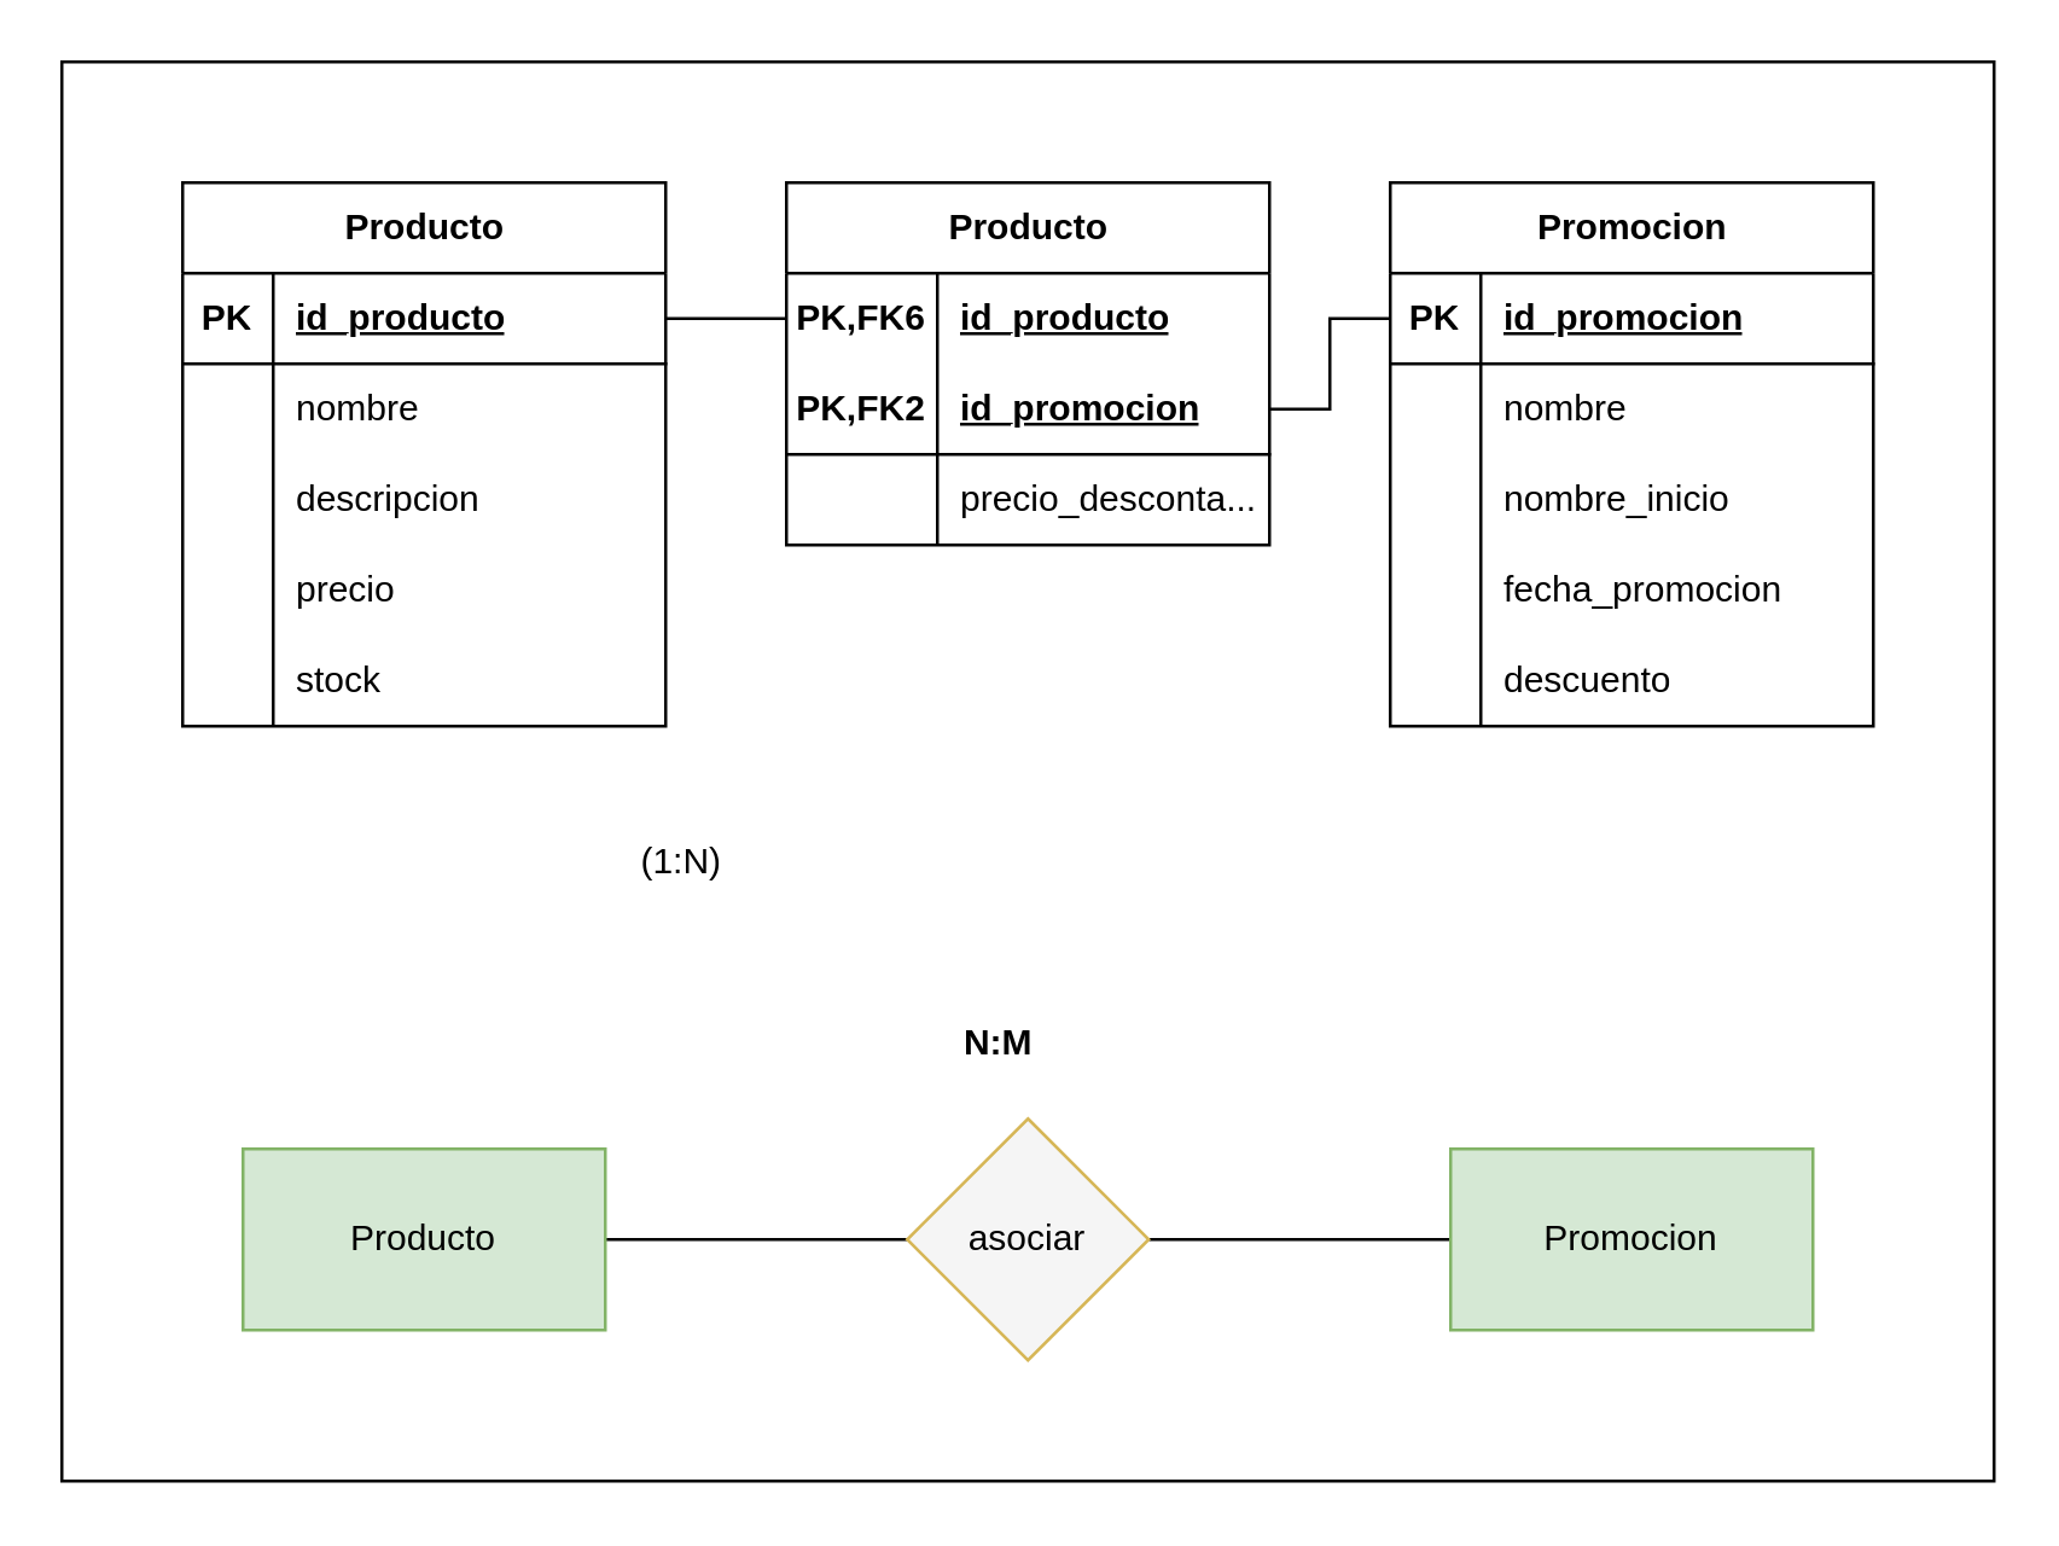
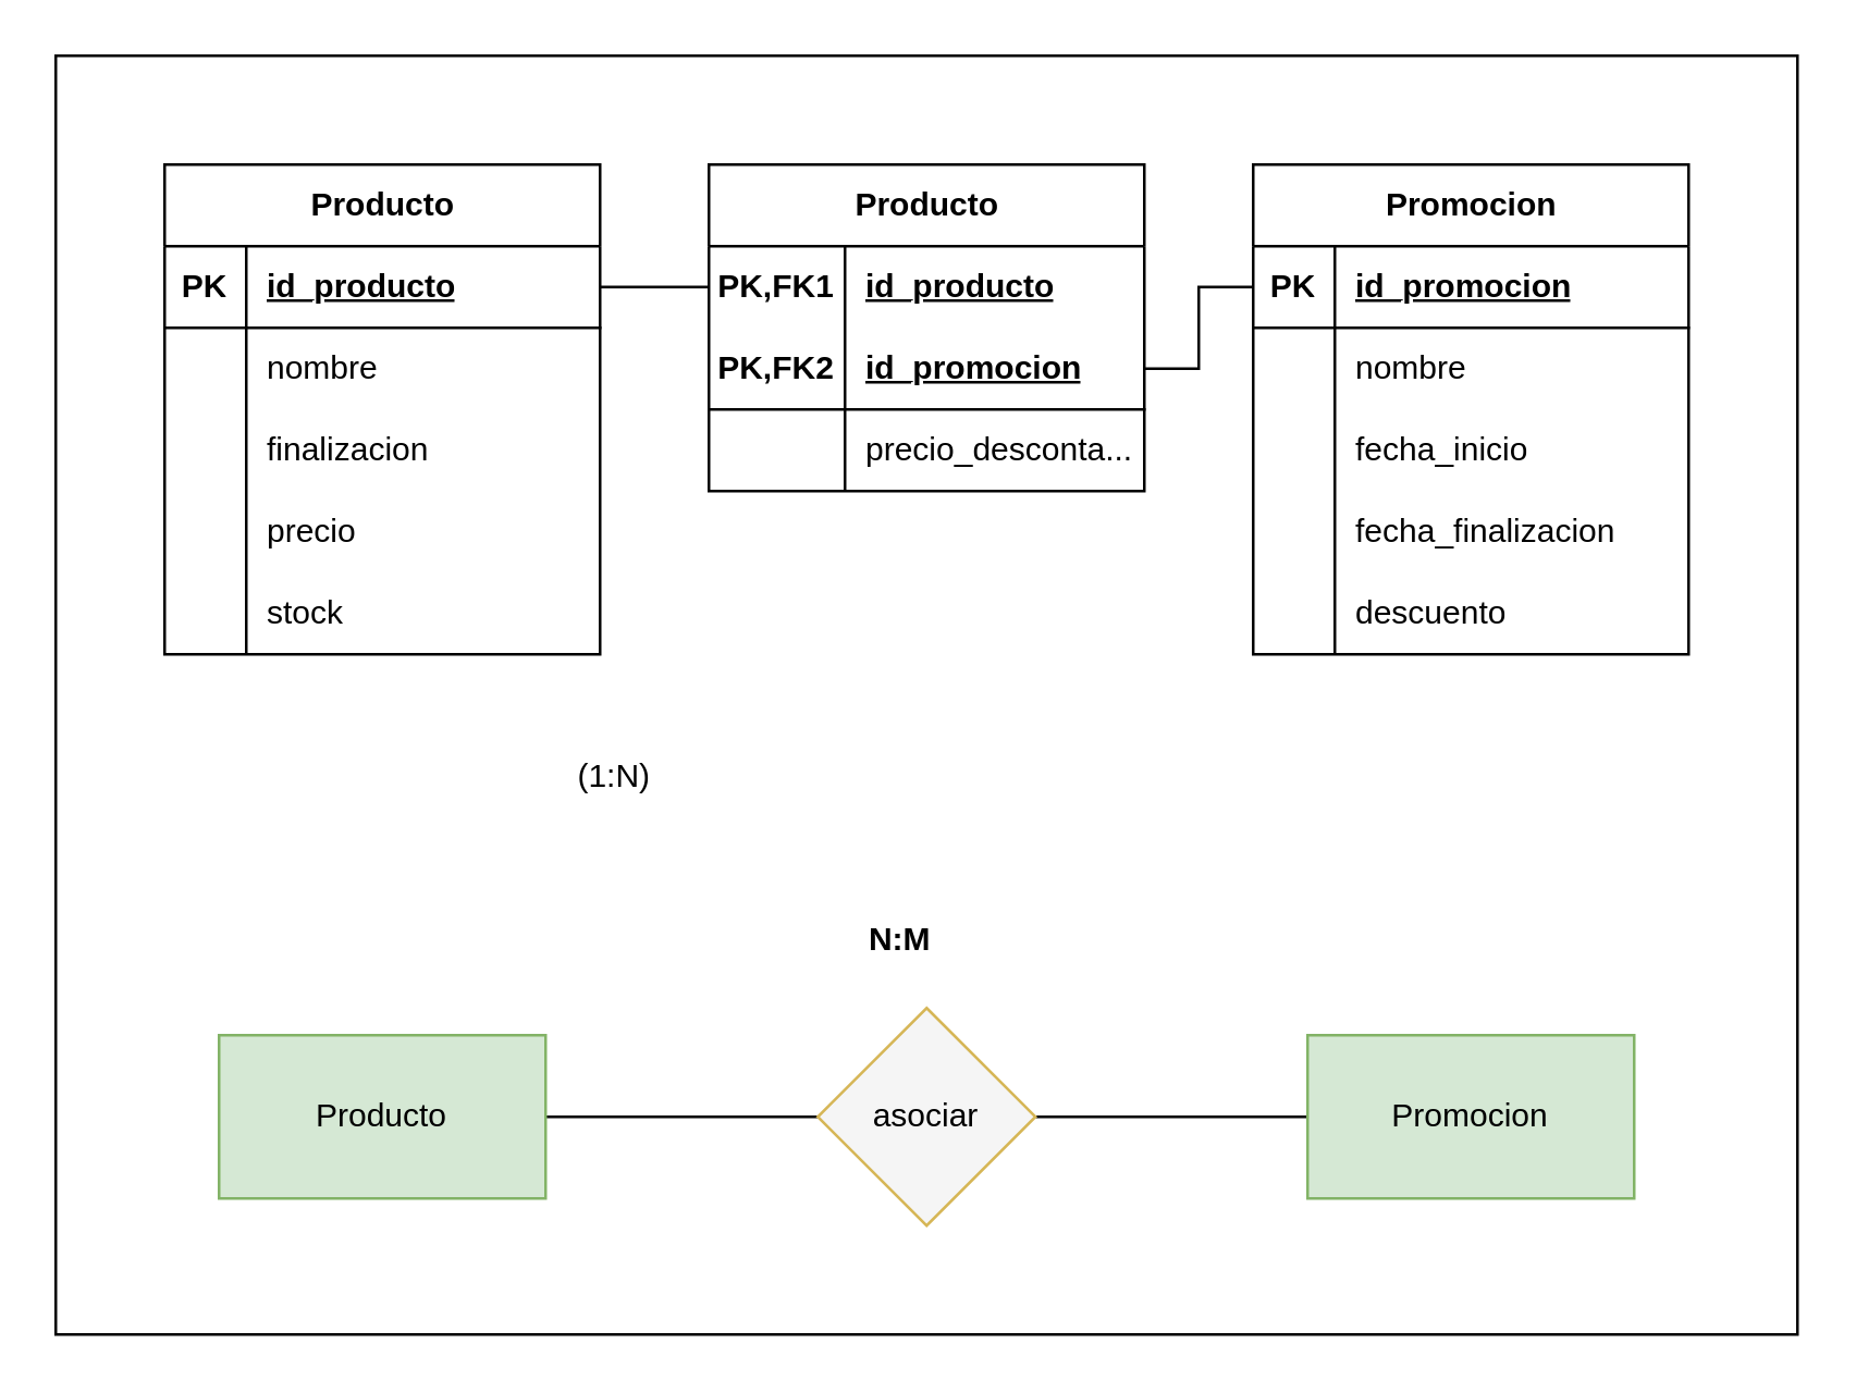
  <mxCell id="0" />
  <mxCell id="1" parent="0" />
  <mxCell id="2" value="" style="group" vertex="1" connectable="0" parent="1"><mxGeometry width="640" height="470" as="geometry" x="20" y="20" /></mxCell>
  <mxCell id="3" value="" style="rounded=0;whiteSpace=wrap;html=1;" vertex="1" parent="2"><mxGeometry width="640" height="470" as="geometry" /></mxCell>
  <mxCell id="4" style="edgeStyle=orthogonalEdgeStyle;rounded=0;orthogonalLoop=1;jettySize=auto;html=1;exitX=1;exitY=0.5;exitDx=0;exitDy=0;entryX=0;entryY=0.5;entryDx=0;entryDy=0;endArrow=none;startFill=0;" edge="1" parent="2" source="6" target="8"><mxGeometry relative="1" as="geometry" /></mxCell>
  <mxCell id="5" style="edgeStyle=orthogonalEdgeStyle;rounded=0;orthogonalLoop=1;jettySize=auto;html=1;exitX=0;exitY=0.5;exitDx=0;exitDy=0;entryX=1;entryY=0.5;entryDx=0;entryDy=0;endArrow=none;startFill=0;" edge="1" parent="2" source="6" target="7"><mxGeometry relative="1" as="geometry" /></mxCell>
  <mxCell id="6" value="asociar" style="rhombus;whiteSpace=wrap;html=1;fillColor=#f5f5f5;strokeColor=#d6b656;" vertex="1" parent="2"><mxGeometry x="280" y="350" width="80" height="80" as="geometry" /></mxCell>
  <mxCell id="7" value="Producto" style="rounded=0;whiteSpace=wrap;html=1;fillColor=#d5e8d4;strokeColor=#82b366;" vertex="1" parent="2"><mxGeometry x="60" y="360" width="120" height="60" as="geometry" /></mxCell>
  <mxCell id="8" value="Promocion" style="rounded=0;whiteSpace=wrap;html=1;fillColor=#d5e8d4;strokeColor=#82b366;" vertex="1" parent="2"><mxGeometry x="460" y="360" width="120" height="60" as="geometry" /></mxCell>
  <mxCell id="9" value="(1:N)" style="text;html=1;align=center;verticalAlign=middle;resizable=0;points=[];autosize=1;strokeColor=none;fillColor=none;" vertex="1" parent="2"><mxGeometry x="180" y="250" width="50" height="30" as="geometry" /></mxCell>
  <mxCell id="10" value="N:M" style="text;html=1;align=center;verticalAlign=middle;resizable=0;points=[];autosize=1;strokeColor=none;fillColor=none;fontStyle=1" vertex="1" parent="2"><mxGeometry x="285" y="310" width="50" height="30" as="geometry" /></mxCell>
  <mxCell id="11" value="Producto" style="shape=table;startSize=30;container=1;collapsible=1;childLayout=tableLayout;fixedRows=1;rowLines=0;fontStyle=1;align=center;resizeLast=1;html=1;" vertex="1" parent="2"><mxGeometry x="40" y="40" width="160" height="180" as="geometry" /></mxCell>
  <mxCell id="12" value="" style="shape=tableRow;horizontal=0;startSize=0;swimlaneHead=0;swimlaneBody=0;fillColor=none;collapsible=0;dropTarget=0;points=[[0,0.5],[1,0.5]];portConstraint=eastwest;top=0;left=0;right=0;bottom=1;" vertex="1" parent="11"><mxGeometry y="30" width="160" height="30" as="geometry" /></mxCell>
  <mxCell id="13" value="PK" style="shape=partialRectangle;connectable=0;fillColor=none;top=0;left=0;bottom=0;right=0;fontStyle=1;overflow=hidden;whiteSpace=wrap;html=1;" vertex="1" parent="12"><mxGeometry width="30" height="30" as="geometry"><mxRectangle width="30" height="30" as="alternateBounds" /></mxGeometry></mxCell>
  <mxCell id="14" value="id_producto" style="shape=partialRectangle;connectable=0;fillColor=none;top=0;left=0;bottom=0;right=0;align=left;spacingLeft=6;fontStyle=5;overflow=hidden;whiteSpace=wrap;html=1;" vertex="1" parent="12"><mxGeometry x="30" width="130" height="30" as="geometry"><mxRectangle width="130" height="30" as="alternateBounds" /></mxGeometry></mxCell>
  <mxCell id="15" value="" style="shape=tableRow;horizontal=0;startSize=0;swimlaneHead=0;swimlaneBody=0;fillColor=none;collapsible=0;dropTarget=0;points=[[0,0.5],[1,0.5]];portConstraint=eastwest;top=0;left=0;right=0;bottom=0;" vertex="1" parent="11"><mxGeometry y="60" width="160" height="30" as="geometry" /></mxCell>
  <mxCell id="16" value="" style="shape=partialRectangle;connectable=0;fillColor=none;top=0;left=0;bottom=0;right=0;editable=1;overflow=hidden;whiteSpace=wrap;html=1;" vertex="1" parent="15"><mxGeometry width="30" height="30" as="geometry"><mxRectangle width="30" height="30" as="alternateBounds" /></mxGeometry></mxCell>
  <mxCell id="17" value="nombre&lt;span style=&quot;white-space: pre;&quot;&gt;&#09;&lt;/span&gt;" style="shape=partialRectangle;connectable=0;fillColor=none;top=0;left=0;bottom=0;right=0;align=left;spacingLeft=6;overflow=hidden;whiteSpace=wrap;html=1;" vertex="1" parent="15"><mxGeometry x="30" width="130" height="30" as="geometry"><mxRectangle width="130" height="30" as="alternateBounds" /></mxGeometry></mxCell>
  <mxCell id="18" value="" style="shape=tableRow;horizontal=0;startSize=0;swimlaneHead=0;swimlaneBody=0;fillColor=none;collapsible=0;dropTarget=0;points=[[0,0.5],[1,0.5]];portConstraint=eastwest;top=0;left=0;right=0;bottom=0;" vertex="1" parent="11"><mxGeometry y="90" width="160" height="30" as="geometry" /></mxCell>
  <mxCell id="19" value="" style="shape=partialRectangle;connectable=0;fillColor=none;top=0;left=0;bottom=0;right=0;editable=1;overflow=hidden;whiteSpace=wrap;html=1;" vertex="1" parent="18"><mxGeometry width="30" height="30" as="geometry"><mxRectangle width="30" height="30" as="alternateBounds" /></mxGeometry></mxCell>
- <mxCell id="20" value="descripcion" style="shape=partialRectangle;connectable=0;fillColor=none;top=0;left=0;bottom=0;right=0;align=left;spacingLeft=6;overflow=hidden;whiteSpace=wrap;html=1;" vertex="1" parent="18"><mxGeometry x="30" width="130" height="30" as="geometry"><mxRectangle width="130" height="30" as="alternateBounds" /></mxGeometry></mxCell>
+ <mxCell id="20" value="finalizacion" style="shape=partialRectangle;connectable=0;fillColor=none;top=0;left=0;bottom=0;right=0;align=left;spacingLeft=6;overflow=hidden;whiteSpace=wrap;html=1;" vertex="1" parent="18"><mxGeometry x="30" width="130" height="30" as="geometry"><mxRectangle width="130" height="30" as="alternateBounds" /></mxGeometry></mxCell>
  <mxCell id="21" value="" style="shape=tableRow;horizontal=0;startSize=0;swimlaneHead=0;swimlaneBody=0;fillColor=none;collapsible=0;dropTarget=0;points=[[0,0.5],[1,0.5]];portConstraint=eastwest;top=0;left=0;right=0;bottom=0;" vertex="1" parent="11"><mxGeometry y="120" width="160" height="30" as="geometry" /></mxCell>
  <mxCell id="22" value="" style="shape=partialRectangle;connectable=0;fillColor=none;top=0;left=0;bottom=0;right=0;editable=1;overflow=hidden;whiteSpace=wrap;html=1;" vertex="1" parent="21"><mxGeometry width="30" height="30" as="geometry"><mxRectangle width="30" height="30" as="alternateBounds" /></mxGeometry></mxCell>
  <mxCell id="23" value="precio" style="shape=partialRectangle;connectable=0;fillColor=none;top=0;left=0;bottom=0;right=0;align=left;spacingLeft=6;overflow=hidden;whiteSpace=wrap;html=1;" vertex="1" parent="21"><mxGeometry x="30" width="130" height="30" as="geometry"><mxRectangle width="130" height="30" as="alternateBounds" /></mxGeometry></mxCell>
  <mxCell id="24" value="" style="shape=tableRow;horizontal=0;startSize=0;swimlaneHead=0;swimlaneBody=0;fillColor=none;collapsible=0;dropTarget=0;points=[[0,0.5],[1,0.5]];portConstraint=eastwest;top=0;left=0;right=0;bottom=0;" vertex="1" parent="11"><mxGeometry y="150" width="160" height="30" as="geometry" /></mxCell>
  <mxCell id="25" value="" style="shape=partialRectangle;connectable=0;fillColor=none;top=0;left=0;bottom=0;right=0;editable=1;overflow=hidden;whiteSpace=wrap;html=1;" vertex="1" parent="24"><mxGeometry width="30" height="30" as="geometry"><mxRectangle width="30" height="30" as="alternateBounds" /></mxGeometry></mxCell>
  <mxCell id="26" value="stock" style="shape=partialRectangle;connectable=0;fillColor=none;top=0;left=0;bottom=0;right=0;align=left;spacingLeft=6;overflow=hidden;whiteSpace=wrap;html=1;" vertex="1" parent="24"><mxGeometry x="30" width="130" height="30" as="geometry"><mxRectangle width="130" height="30" as="alternateBounds" /></mxGeometry></mxCell>
  <mxCell id="27" value="Promocion" style="shape=table;startSize=30;container=1;collapsible=1;childLayout=tableLayout;fixedRows=1;rowLines=0;fontStyle=1;align=center;resizeLast=1;html=1;" vertex="1" parent="2"><mxGeometry x="440" y="40" width="160" height="180" as="geometry" /></mxCell>
  <mxCell id="28" value="" style="shape=tableRow;horizontal=0;startSize=0;swimlaneHead=0;swimlaneBody=0;fillColor=none;collapsible=0;dropTarget=0;points=[[0,0.5],[1,0.5]];portConstraint=eastwest;top=0;left=0;right=0;bottom=1;" vertex="1" parent="27"><mxGeometry y="30" width="160" height="30" as="geometry" /></mxCell>
  <mxCell id="29" value="PK" style="shape=partialRectangle;connectable=0;fillColor=none;top=0;left=0;bottom=0;right=0;fontStyle=1;overflow=hidden;whiteSpace=wrap;html=1;" vertex="1" parent="28"><mxGeometry width="30" height="30" as="geometry"><mxRectangle width="30" height="30" as="alternateBounds" /></mxGeometry></mxCell>
  <mxCell id="30" value="id_promocion" style="shape=partialRectangle;connectable=0;fillColor=none;top=0;left=0;bottom=0;right=0;align=left;spacingLeft=6;fontStyle=5;overflow=hidden;whiteSpace=wrap;html=1;" vertex="1" parent="28"><mxGeometry x="30" width="130" height="30" as="geometry"><mxRectangle width="130" height="30" as="alternateBounds" /></mxGeometry></mxCell>
  <mxCell id="31" value="" style="shape=tableRow;horizontal=0;startSize=0;swimlaneHead=0;swimlaneBody=0;fillColor=none;collapsible=0;dropTarget=0;points=[[0,0.5],[1,0.5]];portConstraint=eastwest;top=0;left=0;right=0;bottom=0;" vertex="1" parent="27"><mxGeometry y="60" width="160" height="30" as="geometry" /></mxCell>
  <mxCell id="32" value="" style="shape=partialRectangle;connectable=0;fillColor=none;top=0;left=0;bottom=0;right=0;editable=1;overflow=hidden;whiteSpace=wrap;html=1;" vertex="1" parent="31"><mxGeometry width="30" height="30" as="geometry"><mxRectangle width="30" height="30" as="alternateBounds" /></mxGeometry></mxCell>
  <mxCell id="33" value="nombre&lt;span style=&quot;white-space: pre;&quot;&gt;&#09;&lt;/span&gt;" style="shape=partialRectangle;connectable=0;fillColor=none;top=0;left=0;bottom=0;right=0;align=left;spacingLeft=6;overflow=hidden;whiteSpace=wrap;html=1;" vertex="1" parent="31"><mxGeometry x="30" width="130" height="30" as="geometry"><mxRectangle width="130" height="30" as="alternateBounds" /></mxGeometry></mxCell>
  <mxCell id="34" value="" style="shape=tableRow;horizontal=0;startSize=0;swimlaneHead=0;swimlaneBody=0;fillColor=none;collapsible=0;dropTarget=0;points=[[0,0.5],[1,0.5]];portConstraint=eastwest;top=0;left=0;right=0;bottom=0;" vertex="1" parent="27"><mxGeometry y="90" width="160" height="30" as="geometry" /></mxCell>
  <mxCell id="35" value="" style="shape=partialRectangle;connectable=0;fillColor=none;top=0;left=0;bottom=0;right=0;editable=1;overflow=hidden;whiteSpace=wrap;html=1;" vertex="1" parent="34"><mxGeometry width="30" height="30" as="geometry"><mxRectangle width="30" height="30" as="alternateBounds" /></mxGeometry></mxCell>
- <mxCell id="36" value="nombre_inicio" style="shape=partialRectangle;connectable=0;fillColor=none;top=0;left=0;bottom=0;right=0;align=left;spacingLeft=6;overflow=hidden;whiteSpace=wrap;html=1;" vertex="1" parent="34"><mxGeometry x="30" width="130" height="30" as="geometry"><mxRectangle width="130" height="30" as="alternateBounds" /></mxGeometry></mxCell>
+ <mxCell id="36" value="fecha_inicio" style="shape=partialRectangle;connectable=0;fillColor=none;top=0;left=0;bottom=0;right=0;align=left;spacingLeft=6;overflow=hidden;whiteSpace=wrap;html=1;" vertex="1" parent="34"><mxGeometry x="30" width="130" height="30" as="geometry"><mxRectangle width="130" height="30" as="alternateBounds" /></mxGeometry></mxCell>
  <mxCell id="37" value="" style="shape=tableRow;horizontal=0;startSize=0;swimlaneHead=0;swimlaneBody=0;fillColor=none;collapsible=0;dropTarget=0;points=[[0,0.5],[1,0.5]];portConstraint=eastwest;top=0;left=0;right=0;bottom=0;" vertex="1" parent="27"><mxGeometry y="120" width="160" height="30" as="geometry" /></mxCell>
  <mxCell id="38" value="" style="shape=partialRectangle;connectable=0;fillColor=none;top=0;left=0;bottom=0;right=0;editable=1;overflow=hidden;whiteSpace=wrap;html=1;" vertex="1" parent="37"><mxGeometry width="30" height="30" as="geometry"><mxRectangle width="30" height="30" as="alternateBounds" /></mxGeometry></mxCell>
- <mxCell id="39" value="fecha_promocion" style="shape=partialRectangle;connectable=0;fillColor=none;top=0;left=0;bottom=0;right=0;align=left;spacingLeft=6;overflow=hidden;whiteSpace=wrap;html=1;" vertex="1" parent="37"><mxGeometry x="30" width="130" height="30" as="geometry"><mxRectangle width="130" height="30" as="alternateBounds" /></mxGeometry></mxCell>
+ <mxCell id="39" value="fecha_finalizacion" style="shape=partialRectangle;connectable=0;fillColor=none;top=0;left=0;bottom=0;right=0;align=left;spacingLeft=6;overflow=hidden;whiteSpace=wrap;html=1;" vertex="1" parent="37"><mxGeometry x="30" width="130" height="30" as="geometry"><mxRectangle width="130" height="30" as="alternateBounds" /></mxGeometry></mxCell>
  <mxCell id="40" value="" style="shape=tableRow;horizontal=0;startSize=0;swimlaneHead=0;swimlaneBody=0;fillColor=none;collapsible=0;dropTarget=0;points=[[0,0.5],[1,0.5]];portConstraint=eastwest;top=0;left=0;right=0;bottom=0;" vertex="1" parent="27"><mxGeometry y="150" width="160" height="30" as="geometry" /></mxCell>
  <mxCell id="41" value="" style="shape=partialRectangle;connectable=0;fillColor=none;top=0;left=0;bottom=0;right=0;editable=1;overflow=hidden;whiteSpace=wrap;html=1;" vertex="1" parent="40"><mxGeometry width="30" height="30" as="geometry"><mxRectangle width="30" height="30" as="alternateBounds" /></mxGeometry></mxCell>
  <mxCell id="42" value="descuento" style="shape=partialRectangle;connectable=0;fillColor=none;top=0;left=0;bottom=0;right=0;align=left;spacingLeft=6;overflow=hidden;whiteSpace=wrap;html=1;" vertex="1" parent="40"><mxGeometry x="30" width="130" height="30" as="geometry"><mxRectangle width="130" height="30" as="alternateBounds" /></mxGeometry></mxCell>
  <mxCell id="43" value="Producto" style="shape=table;startSize=30;container=1;collapsible=1;childLayout=tableLayout;fixedRows=1;rowLines=0;fontStyle=1;align=center;resizeLast=1;html=1;" vertex="1" parent="2"><mxGeometry x="240" y="40" width="160" height="120" as="geometry" /></mxCell>
  <mxCell id="44" value="" style="shape=tableRow;horizontal=0;startSize=0;swimlaneHead=0;swimlaneBody=0;fillColor=none;collapsible=0;dropTarget=0;points=[[0,0.5],[1,0.5]];portConstraint=eastwest;top=0;left=0;right=0;bottom=0;" vertex="1" parent="43"><mxGeometry y="30" width="160" height="30" as="geometry" /></mxCell>
- <mxCell id="45" value="PK,FK6" style="shape=partialRectangle;connectable=0;fillColor=none;top=0;left=0;bottom=0;right=0;fontStyle=1;overflow=hidden;whiteSpace=wrap;html=1;" vertex="1" parent="44"><mxGeometry width="50" height="30" as="geometry"><mxRectangle width="50" height="30" as="alternateBounds" /></mxGeometry></mxCell>
+ <mxCell id="45" value="PK,FK1" style="shape=partialRectangle;connectable=0;fillColor=none;top=0;left=0;bottom=0;right=0;fontStyle=1;overflow=hidden;whiteSpace=wrap;html=1;" vertex="1" parent="44"><mxGeometry width="50" height="30" as="geometry"><mxRectangle width="50" height="30" as="alternateBounds" /></mxGeometry></mxCell>
  <mxCell id="46" value="id_producto" style="shape=partialRectangle;connectable=0;fillColor=none;top=0;left=0;bottom=0;right=0;align=left;spacingLeft=6;fontStyle=5;overflow=hidden;whiteSpace=wrap;html=1;" vertex="1" parent="44"><mxGeometry x="50" width="110" height="30" as="geometry"><mxRectangle width="110" height="30" as="alternateBounds" /></mxGeometry></mxCell>
  <mxCell id="47" value="" style="shape=tableRow;horizontal=0;startSize=0;swimlaneHead=0;swimlaneBody=0;fillColor=none;collapsible=0;dropTarget=0;points=[[0,0.5],[1,0.5]];portConstraint=eastwest;top=0;left=0;right=0;bottom=1;" vertex="1" parent="43"><mxGeometry y="60" width="160" height="30" as="geometry" /></mxCell>
  <mxCell id="48" value="PK,FK2" style="shape=partialRectangle;connectable=0;fillColor=none;top=0;left=0;bottom=0;right=0;fontStyle=1;overflow=hidden;whiteSpace=wrap;html=1;" vertex="1" parent="47"><mxGeometry width="50" height="30" as="geometry"><mxRectangle width="50" height="30" as="alternateBounds" /></mxGeometry></mxCell>
  <mxCell id="49" value="id_promocion" style="shape=partialRectangle;connectable=0;fillColor=none;top=0;left=0;bottom=0;right=0;align=left;spacingLeft=6;fontStyle=5;overflow=hidden;whiteSpace=wrap;html=1;" vertex="1" parent="47"><mxGeometry x="50" width="110" height="30" as="geometry"><mxRectangle width="110" height="30" as="alternateBounds" /></mxGeometry></mxCell>
  <mxCell id="50" value="" style="shape=tableRow;horizontal=0;startSize=0;swimlaneHead=0;swimlaneBody=0;fillColor=none;collapsible=0;dropTarget=0;points=[[0,0.5],[1,0.5]];portConstraint=eastwest;top=0;left=0;right=0;bottom=0;" vertex="1" parent="43"><mxGeometry y="90" width="160" height="30" as="geometry" /></mxCell>
  <mxCell id="51" value="" style="shape=partialRectangle;connectable=0;fillColor=none;top=0;left=0;bottom=0;right=0;editable=1;overflow=hidden;whiteSpace=wrap;html=1;" vertex="1" parent="50"><mxGeometry width="50" height="30" as="geometry"><mxRectangle width="50" height="30" as="alternateBounds" /></mxGeometry></mxCell>
  <mxCell id="52" value="precio_desconta..." style="shape=partialRectangle;connectable=0;fillColor=none;top=0;left=0;bottom=0;right=0;align=left;spacingLeft=6;overflow=hidden;whiteSpace=wrap;html=1;" vertex="1" parent="50"><mxGeometry x="50" width="110" height="30" as="geometry"><mxRectangle width="110" height="30" as="alternateBounds" /></mxGeometry></mxCell>
  <mxCell id="53" style="edgeStyle=orthogonalEdgeStyle;rounded=0;orthogonalLoop=1;jettySize=auto;html=1;exitX=1;exitY=0.5;exitDx=0;exitDy=0;entryX=0;entryY=0.5;entryDx=0;entryDy=0;endArrow=none;startFill=0;" edge="1" parent="2" source="12" target="44"><mxGeometry relative="1" as="geometry" /></mxCell>
  <mxCell id="54" style="edgeStyle=orthogonalEdgeStyle;rounded=0;orthogonalLoop=1;jettySize=auto;html=1;exitX=0;exitY=0.5;exitDx=0;exitDy=0;entryX=1;entryY=0.5;entryDx=0;entryDy=0;endArrow=none;startFill=0;" edge="1" parent="2" source="28" target="47"><mxGeometry relative="1" as="geometry" /></mxCell>
